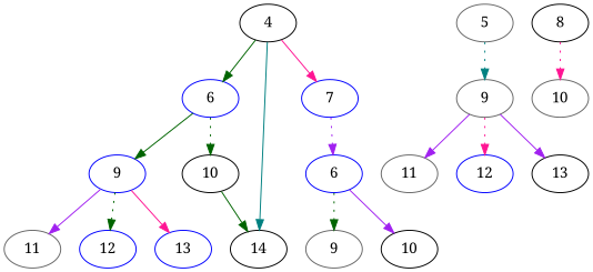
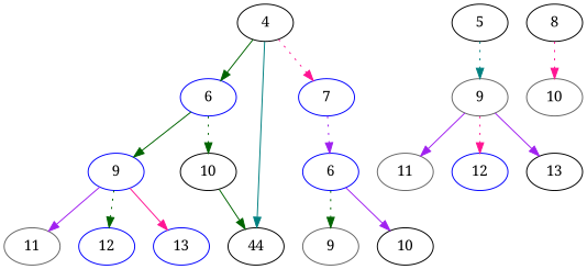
  digraph {
    fontname="Noto Serif"
    node [color=black fontname="Noto Serif"]
    edge [color=darkgreen fontname="Noto Serif" style=solid]
    n1 [label=4]
    n2 [color=blue label=6]
    n3 [color=blue label=7]
-   n4 [label=14]
-   n5 [color=gray40 label=5]
+   n4 [label=44]
+   n5 [label=5]
    n6 [color=gray40 label=9]
    n7 [color=blue label=9]
    n8 [label=10]
    n9 [color=blue label=6]
    n10 [color=gray40 label=11]
    n11 [color=blue label=12]
    n12 [label=13]
    n13 [color=gray40 label=11]
    n14 [color=blue label=12]
    n15 [color=blue label=13]
    n16 [color=gray40 label=9]
    n17 [label=10]
    n18 [label=8]
    n19 [color=gray40 label=10]
    n1 -> n2
-   n1 -> n3 [color=deeppink]
+   n1 -> n3 [color=deeppink style=dotted]
    n1 -> n4 [color=teal]
    n2 -> n7
    n2 -> n8 [style=dotted]
    n3 -> n9 [color=purple style=dotted]
    n5 -> n6 [color=teal style=dotted]
    n6 -> n10 [color=purple]
    n6 -> n11 [color=deeppink style=dotted]
    n6 -> n12 [color=purple]
    n7 -> n13 [color=purple]
    n7 -> n14 [style=dotted]
    n7 -> n15 [color=deeppink]
    n8 -> n4
    n9 -> n16 [style=dotted]
    n9 -> n17 [color=purple]
    n18 -> n19 [color=deeppink style=dotted]
  }
